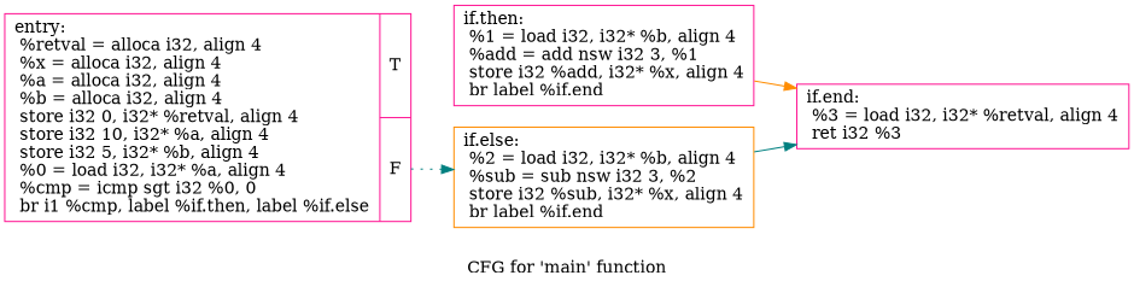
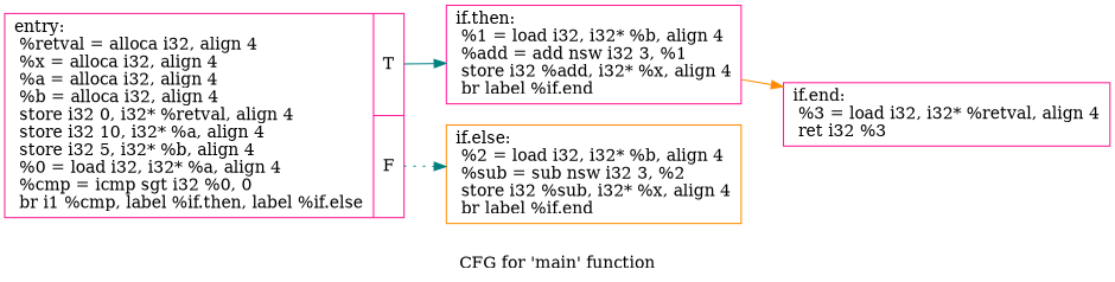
  digraph {
    label="CFG for 'main' function"
    rankdir=LR
    node [color=deeppink shape=record]
    edge [color=teal style=solid]
    n1 [label="{entry:\l  %retval = alloca i32, align 4\l  %x = alloca i32, align 4\l  %a = alloca i32, align 4\l  %b = alloca i32, align 4\l  store i32 0, i32* %retval, align 4\l  store i32 10, i32* %a, align 4\l  store i32 5, i32* %b, align 4\l  %0 = load i32, i32* %a, align 4\l  %cmp = icmp sgt i32 %0, 0\l  br i1 %cmp, label %if.then, label %if.else\l|{<s0>T|<s1>F}}"]
    n2 [label="{if.then:                                          \l  %1 = load i32, i32* %b, align 4\l  %add = add nsw i32 3, %1\l  store i32 %add, i32* %x, align 4\l  br label %if.end\l}"]
    n3 [color=darkorange label="{if.else:                                          \l  %2 = load i32, i32* %b, align 4\l  %sub = sub nsw i32 3, %2\l  store i32 %sub, i32* %x, align 4\l  br label %if.end\l}"]
    n4 [label="{if.end:                                           \l  %3 = load i32, i32* %retval, align 4\l  ret i32 %3\l}"]
+   n1 -> n2 [tailport=s0]
    n1 -> n3 [style=dotted tailport=s1]
    n2 -> n4 [color=darkorange]
-   n3 -> n4
  }
